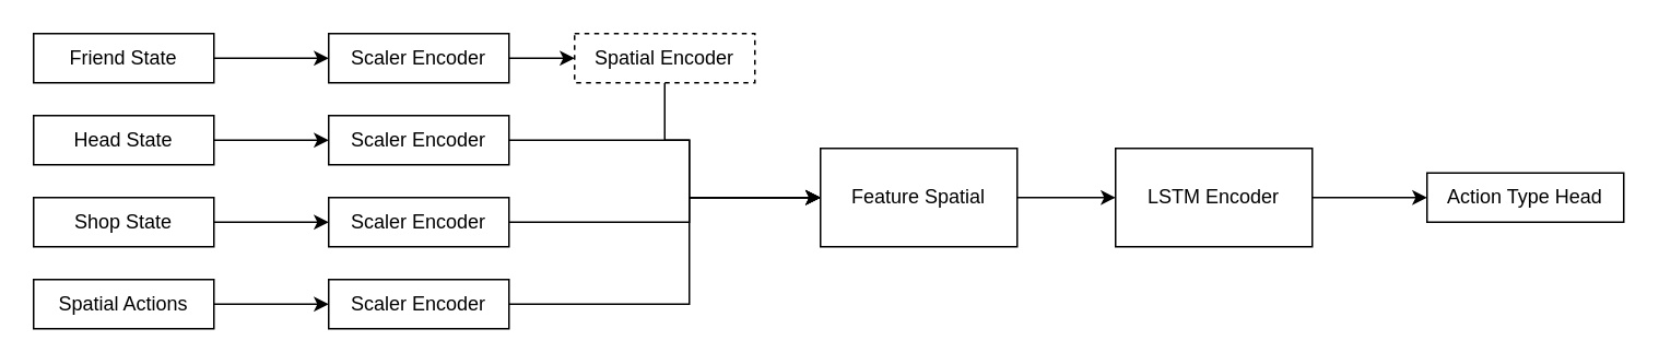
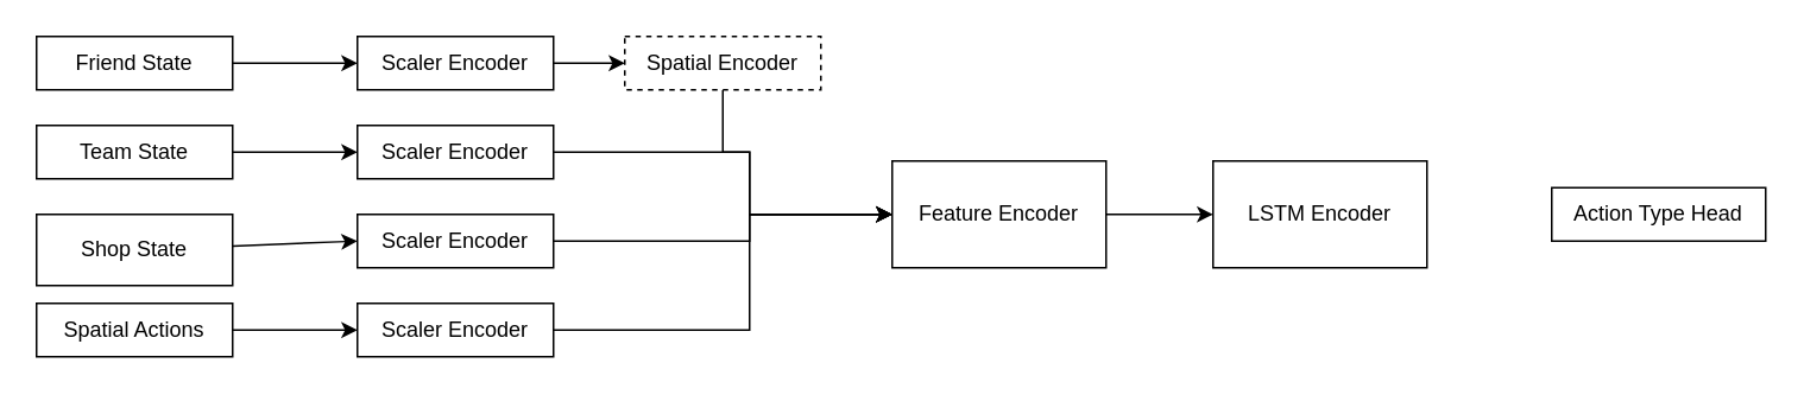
  <mxCell id="0" />
  <mxCell id="1" parent="0" />
  <mxCell id="2" style="edgeStyle=none;html=1;entryX=0;entryY=0.5;entryDx=0;entryDy=0;" edge="1" parent="1" source="3" target="11"><mxGeometry relative="1" as="geometry" /></mxCell>
  <mxCell id="3" value="Friend State" style="rounded=0;whiteSpace=wrap;html=1;" vertex="1" parent="1"><mxGeometry x="20" y="20" width="110" height="30" as="geometry" /></mxCell>
  <mxCell id="4" style="edgeStyle=none;html=1;entryX=0;entryY=0.5;entryDx=0;entryDy=0;" edge="1" parent="1" source="5" target="13"><mxGeometry relative="1" as="geometry" /></mxCell>
- <mxCell id="5" value="Head State" style="rounded=0;whiteSpace=wrap;html=1;" vertex="1" parent="1"><mxGeometry x="20" y="70" width="110" height="30" as="geometry" /></mxCell>
+ <mxCell id="5" value="Team State" style="rounded=0;whiteSpace=wrap;html=1;" vertex="1" parent="1"><mxGeometry x="20" y="70" width="110" height="30" as="geometry" /></mxCell>
  <mxCell id="6" style="edgeStyle=none;html=1;entryX=0;entryY=0.5;entryDx=0;entryDy=0;" edge="1" parent="1" source="7" target="15"><mxGeometry relative="1" as="geometry" /></mxCell>
- <mxCell id="7" value="Shop State" style="rounded=0;whiteSpace=wrap;html=1;" vertex="1" parent="1"><mxGeometry x="20" y="120" width="110" height="30" as="geometry" /></mxCell>
+ <mxCell id="7" value="Shop State" style="rounded=0;whiteSpace=wrap;html=1;" vertex="1" parent="1"><mxGeometry x="20" y="120" width="110" height="40" as="geometry" /></mxCell>
  <mxCell id="8" style="edgeStyle=none;html=1;entryX=0;entryY=0.5;entryDx=0;entryDy=0;" edge="1" parent="1" source="9" target="17"><mxGeometry relative="1" as="geometry" /></mxCell>
  <mxCell id="9" value="Spatial Actions" style="rounded=0;whiteSpace=wrap;html=1;" vertex="1" parent="1"><mxGeometry x="20" y="170" width="110" height="30" as="geometry" /></mxCell>
  <mxCell id="10" style="edgeStyle=none;html=1;" edge="1" parent="1" source="11" target="19"><mxGeometry relative="1" as="geometry" /></mxCell>
  <mxCell id="11" value="Scaler Encoder" style="rounded=0;whiteSpace=wrap;html=1;" vertex="1" parent="1"><mxGeometry x="200" y="20" width="110" height="30" as="geometry" /></mxCell>
  <mxCell id="12" style="edgeStyle=none;html=1;entryX=0;entryY=0.5;entryDx=0;entryDy=0;rounded=0;" edge="1" parent="1" source="13" target="21"><mxGeometry relative="1" as="geometry"><Array as="points"><mxPoint x="420" y="85" /><mxPoint x="420" y="120" /></Array></mxGeometry></mxCell>
  <mxCell id="13" value="Scaler Encoder" style="rounded=0;whiteSpace=wrap;html=1;" vertex="1" parent="1"><mxGeometry x="200" y="70" width="110" height="30" as="geometry" /></mxCell>
  <mxCell id="14" style="edgeStyle=none;html=1;rounded=0;" edge="1" parent="1" source="15"><mxGeometry relative="1" as="geometry"><mxPoint x="500" y="120" as="targetPoint" /><Array as="points"><mxPoint x="420" y="135" /><mxPoint x="420" y="120" /></Array></mxGeometry></mxCell>
  <mxCell id="15" value="Scaler Encoder" style="rounded=0;whiteSpace=wrap;html=1;" vertex="1" parent="1"><mxGeometry x="200" y="120" width="110" height="30" as="geometry" /></mxCell>
  <mxCell id="16" style="edgeStyle=none;html=1;rounded=0;" edge="1" parent="1" source="17"><mxGeometry relative="1" as="geometry"><mxPoint x="500" y="120" as="targetPoint" /><Array as="points"><mxPoint x="420" y="185" /><mxPoint x="420" y="120" /></Array></mxGeometry></mxCell>
  <mxCell id="17" value="Scaler Encoder" style="rounded=0;whiteSpace=wrap;html=1;" vertex="1" parent="1"><mxGeometry x="200" y="170" width="110" height="30" as="geometry" /></mxCell>
  <mxCell id="18" style="edgeStyle=none;html=1;entryX=0;entryY=0.5;entryDx=0;entryDy=0;rounded=0;" edge="1" parent="1" source="19" target="21"><mxGeometry relative="1" as="geometry"><Array as="points"><mxPoint x="405" y="85" /><mxPoint x="420" y="85" /><mxPoint x="420" y="120" /></Array></mxGeometry></mxCell>
  <mxCell id="19" value="Spatial Encoder" style="rounded=0;whiteSpace=wrap;html=1;dashed=1;" vertex="1" parent="1"><mxGeometry x="350" y="20" width="110" height="30" as="geometry" /></mxCell>
  <mxCell id="20" style="edgeStyle=none;html=1;entryX=0;entryY=0.5;entryDx=0;entryDy=0;" edge="1" parent="1" source="21" target="23"><mxGeometry relative="1" as="geometry" /></mxCell>
- <mxCell id="21" value="Feature Spatial" style="rounded=0;whiteSpace=wrap;html=1;" vertex="1" parent="1"><mxGeometry x="500" y="90" width="120" height="60" as="geometry" /></mxCell>
- <mxCell id="22" style="edgeStyle=none;html=1;" edge="1" parent="1" source="23" target="24"><mxGeometry relative="1" as="geometry" /></mxCell>
+ <mxCell id="21" value="Feature Encoder" style="rounded=0;whiteSpace=wrap;html=1;" vertex="1" parent="1"><mxGeometry x="500" y="90" width="120" height="60" as="geometry" /></mxCell>
  <mxCell id="23" value="LSTM Encoder" style="rounded=0;whiteSpace=wrap;html=1;" vertex="1" parent="1"><mxGeometry x="680" y="90" width="120" height="60" as="geometry" /></mxCell>
  <mxCell id="24" value="Action Type Head" style="rounded=0;whiteSpace=wrap;html=1;" vertex="1" parent="1"><mxGeometry x="870" y="105" width="120" height="30" as="geometry" /></mxCell>
